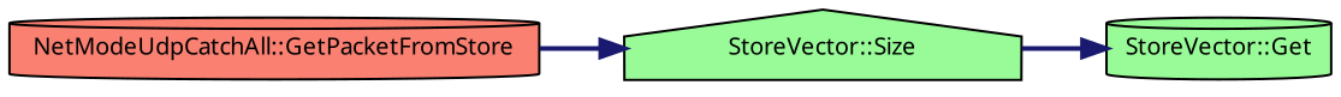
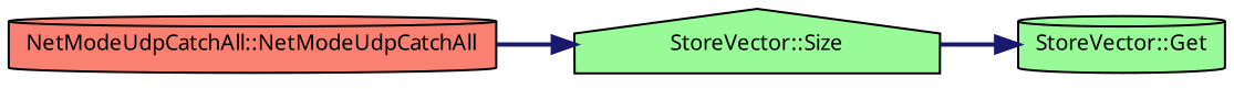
  digraph {
    fontname="Noto Sans"
    rankdir=LR
    node [color=black fillcolor=palegreen fontname="Noto Sans" fontsize=10 shape=cylinder style=filled]
    edge [color=midnightblue fontname="Noto Sans" fontsize=10 labelfontname=FreeSans labelfontsize=10 style=bold]
-   n1 [fillcolor=salmon fontcolor=black height=0.2 label="NetModeUdpCatchAll::GetPacketFromStore" width=0.4]
+   n1 [fillcolor=salmon fontcolor=black height=0.2 label="NetModeUdpCatchAll::NetModeUdpCatchAll" width=0.4]
    n2 [height=0.2 label="StoreVector::Size" shape=house width=0.4]
    n3 [height=0.2 label="StoreVector::Get" width=0.4]
    n1 -> n2
    n2 -> n3
  }
